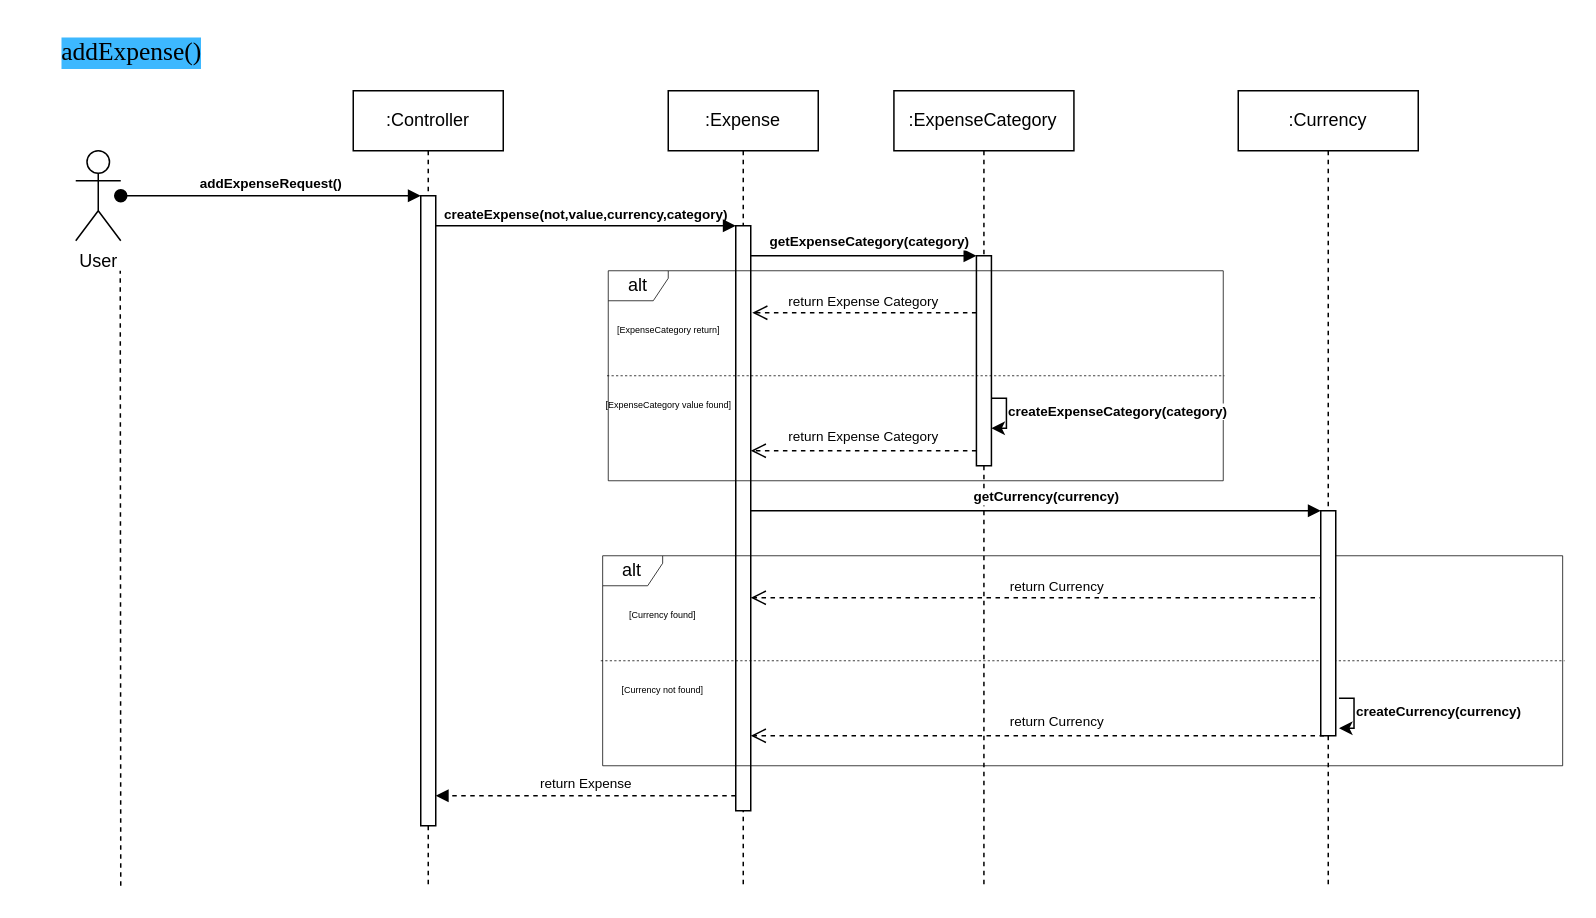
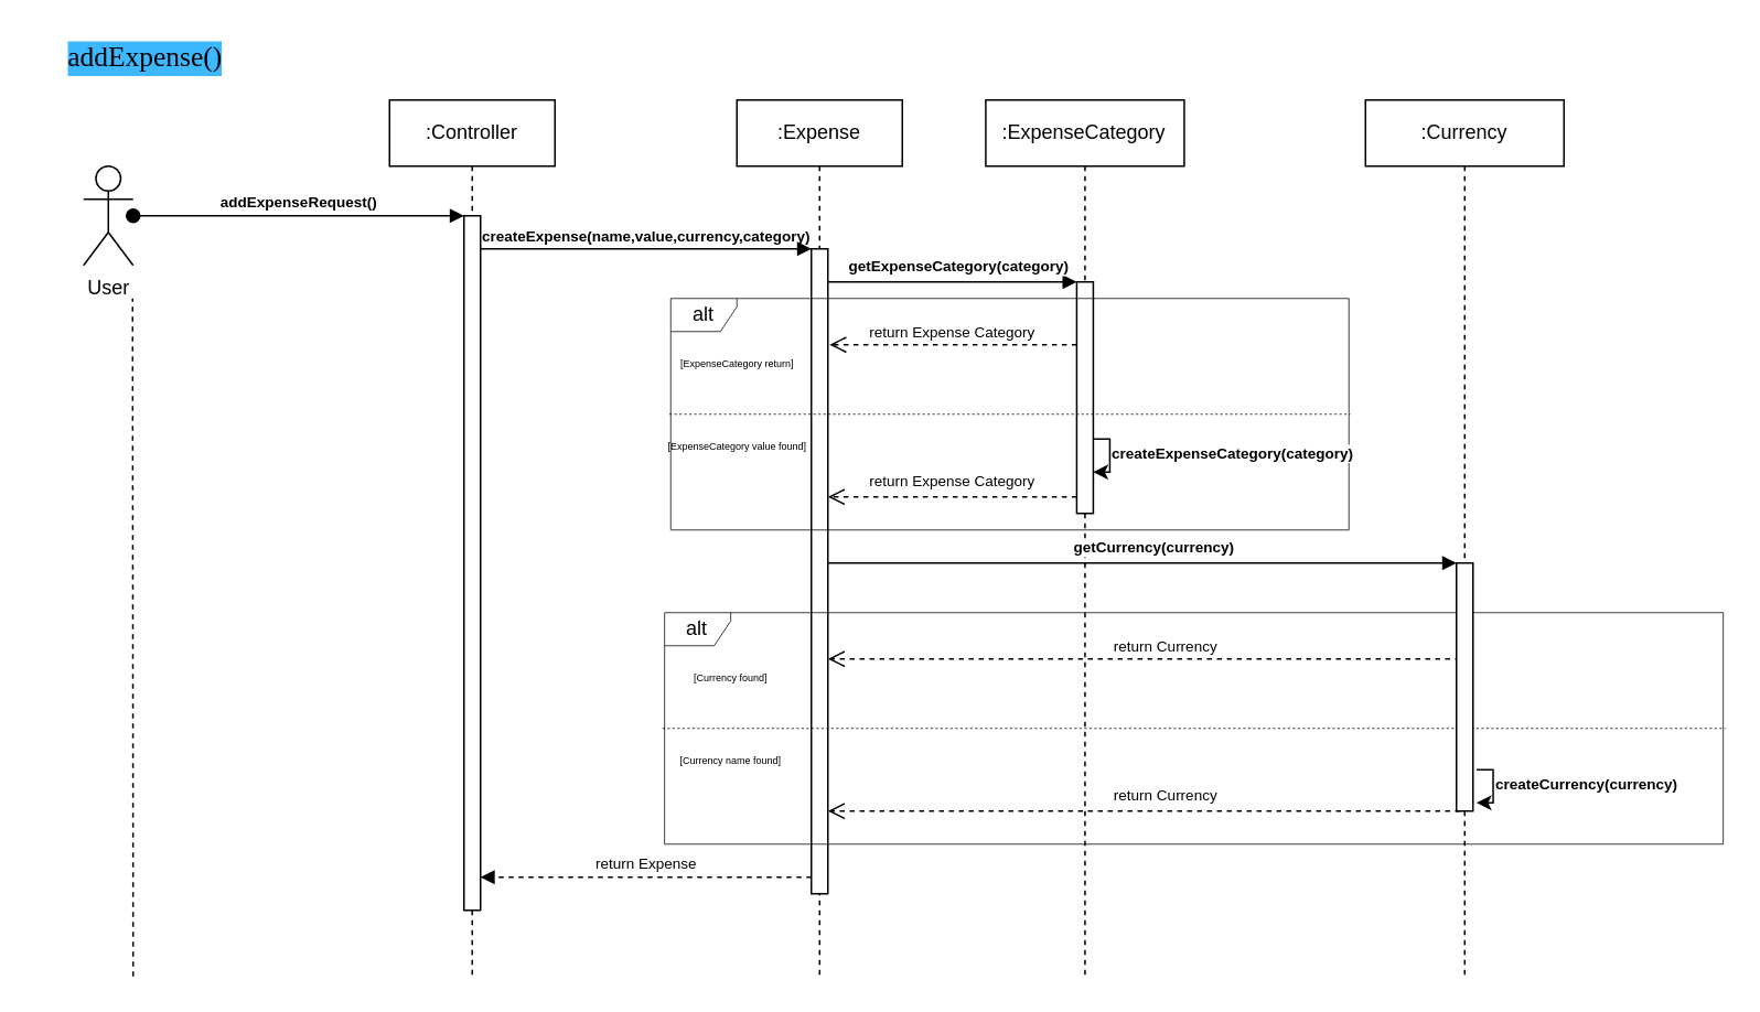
  <mxCell id="0" />
  <mxCell id="1" parent="0" />
  <mxCell id="2" value=":Controller" style="shape=umlLifeline;perimeter=lifelinePerimeter;whiteSpace=wrap;html=1;container=0;dropTarget=0;collapsible=0;recursiveResize=0;outlineConnect=0;portConstraint=eastwest;newEdgeStyle={&quot;edgeStyle&quot;:&quot;elbowEdgeStyle&quot;,&quot;elbow&quot;:&quot;vertical&quot;,&quot;curved&quot;:0,&quot;rounded&quot;:0};" parent="1" vertex="1"><mxGeometry x="235" y="60" width="100" height="530" as="geometry" /></mxCell>
  <mxCell id="3" value="" style="html=1;points=[];perimeter=orthogonalPerimeter;outlineConnect=0;targetShapes=umlLifeline;portConstraint=eastwest;newEdgeStyle={&quot;edgeStyle&quot;:&quot;elbowEdgeStyle&quot;,&quot;elbow&quot;:&quot;vertical&quot;,&quot;curved&quot;:0,&quot;rounded&quot;:0};" parent="2" vertex="1"><mxGeometry x="45" y="70" width="10" height="420" as="geometry" /></mxCell>
  <mxCell id="4" value=":Expense" style="shape=umlLifeline;perimeter=lifelinePerimeter;whiteSpace=wrap;html=1;container=0;dropTarget=0;collapsible=0;recursiveResize=0;outlineConnect=0;portConstraint=eastwest;newEdgeStyle={&quot;edgeStyle&quot;:&quot;elbowEdgeStyle&quot;,&quot;elbow&quot;:&quot;vertical&quot;,&quot;curved&quot;:0,&quot;rounded&quot;:0};" parent="1" vertex="1"><mxGeometry x="445" y="60" width="100" height="530" as="geometry" /></mxCell>
  <mxCell id="5" value="" style="html=1;points=[];perimeter=orthogonalPerimeter;outlineConnect=0;targetShapes=umlLifeline;portConstraint=eastwest;newEdgeStyle={&quot;edgeStyle&quot;:&quot;elbowEdgeStyle&quot;,&quot;elbow&quot;:&quot;vertical&quot;,&quot;curved&quot;:0,&quot;rounded&quot;:0};" parent="4" vertex="1"><mxGeometry x="45" y="90" width="10" height="390" as="geometry" /></mxCell>
  <mxCell id="6" value="" style="html=1;verticalAlign=bottom;endArrow=block;edgeStyle=elbowEdgeStyle;elbow=vertical;curved=0;rounded=0;fontSize=10;" parent="1" source="3" target="5" edge="1"><mxGeometry relative="1" as="geometry"><mxPoint x="390" y="150" as="sourcePoint" /><Array as="points"><mxPoint x="385" y="150" /></Array></mxGeometry></mxCell>
  <mxCell id="7" value="User" style="shape=umlActor;verticalLabelPosition=bottom;verticalAlign=top;html=1;outlineConnect=0;" parent="1" vertex="1"><mxGeometry x="50" y="100" width="30" height="60" as="geometry" /></mxCell>
  <mxCell id="8" value="&lt;span style=&quot;font-size: 17px;&quot;&gt;addExpense()&lt;/span&gt;" style="text;html=1;align=center;verticalAlign=middle;resizable=0;points=[];autosize=1;strokeColor=none;fillColor=none;fontFamily=Georgia;labelBackgroundColor=#3DB8FF;labelBorderColor=none;spacingLeft=4;fontSize=17;" parent="1" vertex="1"><mxGeometry x="20" y="20" width="130" height="30" as="geometry" /></mxCell>
  <mxCell id="9" value="&lt;font style=&quot;font-size: 9px;&quot;&gt;addExpenseRequest()&lt;/font&gt;" style="html=1;verticalAlign=bottom;startArrow=oval;endArrow=block;startSize=8;edgeStyle=elbowEdgeStyle;elbow=vertical;curved=0;rounded=0;fontSize=9;fontStyle=1" parent="1" source="7" target="3" edge="1"><mxGeometry x="0.003" relative="1" as="geometry"><mxPoint x="220" y="130" as="sourcePoint" /><Array as="points"><mxPoint x="235" y="130" /></Array><mxPoint as="offset" /></mxGeometry></mxCell>
  <mxCell id="10" value=":ExpenseCategory" style="shape=umlLifeline;perimeter=lifelinePerimeter;whiteSpace=wrap;html=1;container=0;dropTarget=0;collapsible=0;recursiveResize=0;outlineConnect=0;portConstraint=eastwest;newEdgeStyle={&quot;edgeStyle&quot;:&quot;elbowEdgeStyle&quot;,&quot;elbow&quot;:&quot;vertical&quot;,&quot;curved&quot;:0,&quot;rounded&quot;:0};" parent="1" vertex="1"><mxGeometry x="595.45" y="60" width="120" height="530" as="geometry" /></mxCell>
  <mxCell id="11" value="" style="html=1;points=[];perimeter=orthogonalPerimeter;outlineConnect=0;targetShapes=umlLifeline;portConstraint=eastwest;newEdgeStyle={&quot;edgeStyle&quot;:&quot;elbowEdgeStyle&quot;,&quot;elbow&quot;:&quot;vertical&quot;,&quot;curved&quot;:0,&quot;rounded&quot;:0};" parent="10" vertex="1"><mxGeometry x="55" y="110" width="10" height="140" as="geometry" /></mxCell>
  <mxCell id="12" value="" style="html=1;verticalAlign=bottom;endArrow=block;edgeStyle=elbowEdgeStyle;elbow=vertical;curved=0;rounded=0;fontSize=10;" parent="1" source="5" target="11" edge="1"><mxGeometry relative="1" as="geometry"><mxPoint x="505" y="170" as="sourcePoint" /><Array as="points"><mxPoint x="595.19" y="170" /></Array><mxPoint x="675" y="170" as="targetPoint" /></mxGeometry></mxCell>
  <mxCell id="13" value="getExpenseCategory(category)" style="edgeLabel;html=1;align=center;verticalAlign=middle;resizable=0;points=[];fontSize=9;fontStyle=1" vertex="1" connectable="0" parent="12"><mxGeometry x="0.031" relative="1" as="geometry"><mxPoint y="-10" as="offset" /></mxGeometry></mxCell>
  <mxCell id="14" value="return Expense" style="html=1;verticalAlign=bottom;endArrow=block;edgeStyle=elbowEdgeStyle;elbow=vertical;curved=0;rounded=0;fontSize=9;dashed=1;" parent="1" edge="1"><mxGeometry relative="1" as="geometry"><mxPoint x="490" y="530" as="sourcePoint" /><Array as="points"><mxPoint x="390" y="530" /></Array><mxPoint x="290" y="530" as="targetPoint" /></mxGeometry></mxCell>
  <mxCell id="15" value="" style="endArrow=none;dashed=1;html=1;rounded=0;" parent="1" edge="1"><mxGeometry width="50" height="50" relative="1" as="geometry"><mxPoint x="80" y="590" as="sourcePoint" /><mxPoint x="79.66" y="180" as="targetPoint" /></mxGeometry></mxCell>
- <mxCell id="16" value="createExpense(not,value,currency,category)" style="text;html=1;align=center;verticalAlign=middle;resizable=0;points=[];autosize=1;strokeColor=none;fillColor=none;fontSize=9;fontStyle=1" vertex="1" parent="1"><mxGeometry x="285" y="133" width="210" height="20" as="geometry" /></mxCell>
+ <mxCell id="16" value="createExpense(name,value,currency,category)" style="text;html=1;align=center;verticalAlign=middle;resizable=0;points=[];autosize=1;strokeColor=none;fillColor=none;fontSize=9;fontStyle=1" vertex="1" parent="1"><mxGeometry x="285" y="133" width="210" height="20" as="geometry" /></mxCell>
  <mxCell id="17" value="" style="html=1;verticalAlign=bottom;endArrow=open;dashed=1;endSize=8;curved=0;rounded=0;" edge="1" parent="1" source="11"><mxGeometry relative="1" as="geometry"><mxPoint x="675" y="210" as="sourcePoint" /><mxPoint x="501" y="208" as="targetPoint" /><Array as="points" /></mxGeometry></mxCell>
  <mxCell id="18" value="&lt;font style=&quot;font-size: 9px;&quot;&gt;return Expense Category&lt;/font&gt;" style="edgeLabel;html=1;align=center;verticalAlign=middle;resizable=0;points=[];fontSize=9;fontStyle=0" vertex="1" connectable="0" parent="17"><mxGeometry x="-0.116" relative="1" as="geometry"><mxPoint x="-10" y="-8" as="offset" /></mxGeometry></mxCell>
  <mxCell id="19" value="alt" style="shape=umlFrame;whiteSpace=wrap;html=1;pointerEvents=0;width=40;height=20;strokeWidth=0.5;" vertex="1" parent="1"><mxGeometry x="405" y="180" width="410" height="140" as="geometry" /></mxCell>
  <mxCell id="20" value="[ExpenseCategory return]" style="text;html=1;align=center;verticalAlign=middle;resizable=0;points=[];autosize=1;strokeColor=none;fillColor=none;fontSize=6;" vertex="1" parent="1"><mxGeometry x="400" y="210" width="90" height="20" as="geometry" /></mxCell>
  <mxCell id="21" value="" style="endArrow=none;dashed=1;html=1;rounded=0;exitX=-0.002;exitY=0.5;exitDx=0;exitDy=0;exitPerimeter=0;entryX=1.002;entryY=0.5;entryDx=0;entryDy=0;entryPerimeter=0;strokeWidth=0.5;" edge="1" parent="1" source="19" target="19"><mxGeometry width="50" height="50" relative="1" as="geometry"><mxPoint x="545" y="285" as="sourcePoint" /><mxPoint x="595" y="235" as="targetPoint" /></mxGeometry></mxCell>
  <mxCell id="22" value="[ExpenseCategory value found]" style="text;html=1;align=center;verticalAlign=middle;resizable=0;points=[];autosize=1;strokeColor=none;fillColor=none;fontSize=6;" vertex="1" parent="1"><mxGeometry x="395" y="260" width="100" height="20" as="geometry" /></mxCell>
  <mxCell id="23" value="" style="endArrow=classic;html=1;rounded=0;edgeStyle=elbowEdgeStyle;entryX=1.5;entryY=0.667;entryDx=0;entryDy=0;entryPerimeter=0;" edge="1" parent="1" source="11"><mxGeometry width="50" height="50" relative="1" as="geometry"><mxPoint x="655.45" y="254.98" as="sourcePoint" /><mxPoint x="660.45" y="285.02" as="targetPoint" /><Array as="points"><mxPoint x="670.45" y="264.99" /></Array></mxGeometry></mxCell>
  <mxCell id="24" value="createExpenseCategory(category)" style="edgeLabel;html=1;align=left;verticalAlign=middle;resizable=0;points=[];fontSize=9;fontStyle=1" vertex="1" connectable="0" parent="23"><mxGeometry x="-0.071" y="1" relative="1" as="geometry"><mxPoint x="-1" as="offset" /></mxGeometry></mxCell>
  <mxCell id="25" value="" style="html=1;verticalAlign=bottom;endArrow=open;dashed=1;endSize=8;curved=0;rounded=0;" edge="1" parent="1" source="11"><mxGeometry relative="1" as="geometry"><mxPoint x="665" y="300" as="sourcePoint" /><mxPoint x="500" y="300" as="targetPoint" /><Array as="points" /></mxGeometry></mxCell>
  <mxCell id="26" value="&lt;font style=&quot;font-size: 9px;&quot;&gt;return Expense Category&lt;/font&gt;" style="edgeLabel;html=1;align=center;verticalAlign=middle;resizable=0;points=[];fontSize=9;fontStyle=0" vertex="1" connectable="0" parent="25"><mxGeometry x="-0.116" relative="1" as="geometry"><mxPoint x="-10" y="-10" as="offset" /></mxGeometry></mxCell>
  <mxCell id="27" value="" style="html=1;verticalAlign=bottom;endArrow=block;edgeStyle=elbowEdgeStyle;elbow=vertical;curved=0;rounded=0;fontSize=10;" edge="1" parent="1" source="5" target="40"><mxGeometry relative="1" as="geometry"><mxPoint x="504.1" y="410" as="sourcePoint" /><Array as="points"><mxPoint x="695" y="340" /></Array><mxPoint x="890" y="420" as="targetPoint" /></mxGeometry></mxCell>
  <mxCell id="28" value="getCurrency(currency)" style="edgeLabel;html=1;align=center;verticalAlign=middle;resizable=0;points=[];fontSize=9;fontStyle=1" vertex="1" connectable="0" parent="27"><mxGeometry x="0.031" relative="1" as="geometry"><mxPoint y="-10" as="offset" /></mxGeometry></mxCell>
  <mxCell id="29" value="" style="html=1;verticalAlign=bottom;endArrow=open;dashed=1;endSize=8;curved=0;rounded=0;" edge="1" parent="1" target="5"><mxGeometry relative="1" as="geometry"><mxPoint x="882.18" y="398" as="sourcePoint" /><mxPoint x="497.28" y="398" as="targetPoint" /><Array as="points" /></mxGeometry></mxCell>
  <mxCell id="30" value="&lt;font style=&quot;font-size: 9px;&quot;&gt;return Currency&lt;/font&gt;" style="edgeLabel;html=1;align=center;verticalAlign=middle;resizable=0;points=[];fontSize=9;fontStyle=0" vertex="1" connectable="0" parent="29"><mxGeometry x="-0.116" relative="1" as="geometry"><mxPoint x="-10" y="-8" as="offset" /></mxGeometry></mxCell>
  <mxCell id="31" value="alt" style="shape=umlFrame;whiteSpace=wrap;html=1;pointerEvents=0;width=40;height=20;strokeWidth=0.5;" vertex="1" parent="1"><mxGeometry x="401.28" y="370" width="640" height="140" as="geometry" /></mxCell>
  <mxCell id="32" value="[Currency found]" style="text;html=1;align=center;verticalAlign=middle;resizable=0;points=[];autosize=1;strokeColor=none;fillColor=none;fontSize=6;" vertex="1" parent="1"><mxGeometry x="406.28" y="400" width="70" height="20" as="geometry" /></mxCell>
  <mxCell id="33" value="" style="endArrow=none;dashed=1;html=1;rounded=0;exitX=-0.002;exitY=0.5;exitDx=0;exitDy=0;exitPerimeter=0;entryX=1.002;entryY=0.5;entryDx=0;entryDy=0;entryPerimeter=0;strokeWidth=0.5;" edge="1" parent="1" source="31" target="31"><mxGeometry width="50" height="50" relative="1" as="geometry"><mxPoint x="541.28" y="475" as="sourcePoint" /><mxPoint x="591.28" y="425" as="targetPoint" /></mxGeometry></mxCell>
- <mxCell id="34" value="[Currency not found]" style="text;html=1;align=center;verticalAlign=middle;resizable=0;points=[];autosize=1;strokeColor=none;fillColor=none;fontSize=6;" vertex="1" parent="1"><mxGeometry x="401.28" y="450" width="80" height="20" as="geometry" /></mxCell>
+ <mxCell id="34" value="[Currency name found]" style="text;html=1;align=center;verticalAlign=middle;resizable=0;points=[];autosize=1;strokeColor=none;fillColor=none;fontSize=6;" vertex="1" parent="1"><mxGeometry x="401.28" y="450" width="80" height="20" as="geometry" /></mxCell>
  <mxCell id="35" value="" style="endArrow=classic;html=1;rounded=0;edgeStyle=elbowEdgeStyle;entryX=1.5;entryY=0.667;entryDx=0;entryDy=0;entryPerimeter=0;" edge="1" parent="1"><mxGeometry width="50" height="50" relative="1" as="geometry"><mxPoint x="892.18" y="464.99" as="sourcePoint" /><mxPoint x="892.18" y="485.02" as="targetPoint" /><Array as="points"><mxPoint x="902.18" y="464.99" /></Array></mxGeometry></mxCell>
  <mxCell id="36" value="createCurrency(currency)" style="edgeLabel;html=1;align=left;verticalAlign=middle;resizable=0;points=[];fontSize=9;fontStyle=1" vertex="1" connectable="0" parent="35"><mxGeometry x="-0.071" y="1" relative="1" as="geometry"><mxPoint x="-1" as="offset" /></mxGeometry></mxCell>
  <mxCell id="37" value="" style="html=1;verticalAlign=bottom;endArrow=open;dashed=1;endSize=8;curved=0;rounded=0;" edge="1" parent="1" target="5"><mxGeometry relative="1" as="geometry"><mxPoint x="882.18" y="490" as="sourcePoint" /><mxPoint x="496.28" y="490" as="targetPoint" /><Array as="points" /></mxGeometry></mxCell>
  <mxCell id="38" value="&lt;font style=&quot;font-size: 9px;&quot;&gt;return Currency&lt;/font&gt;" style="edgeLabel;html=1;align=center;verticalAlign=middle;resizable=0;points=[];fontSize=9;fontStyle=0" vertex="1" connectable="0" parent="37"><mxGeometry x="-0.116" relative="1" as="geometry"><mxPoint x="-10" y="-10" as="offset" /></mxGeometry></mxCell>
  <mxCell id="39" value=":Currency" style="shape=umlLifeline;perimeter=lifelinePerimeter;whiteSpace=wrap;html=1;container=0;dropTarget=0;collapsible=0;recursiveResize=0;outlineConnect=0;portConstraint=eastwest;newEdgeStyle={&quot;edgeStyle&quot;:&quot;elbowEdgeStyle&quot;,&quot;elbow&quot;:&quot;vertical&quot;,&quot;curved&quot;:0,&quot;rounded&quot;:0};" vertex="1" parent="1"><mxGeometry x="825" y="60" width="120" height="530" as="geometry" /></mxCell>
  <mxCell id="40" value="" style="html=1;points=[];perimeter=orthogonalPerimeter;outlineConnect=0;targetShapes=umlLifeline;portConstraint=eastwest;newEdgeStyle={&quot;edgeStyle&quot;:&quot;elbowEdgeStyle&quot;,&quot;elbow&quot;:&quot;vertical&quot;,&quot;curved&quot;:0,&quot;rounded&quot;:0};" vertex="1" parent="39"><mxGeometry x="55" y="280" width="10" height="150" as="geometry" /></mxCell>
